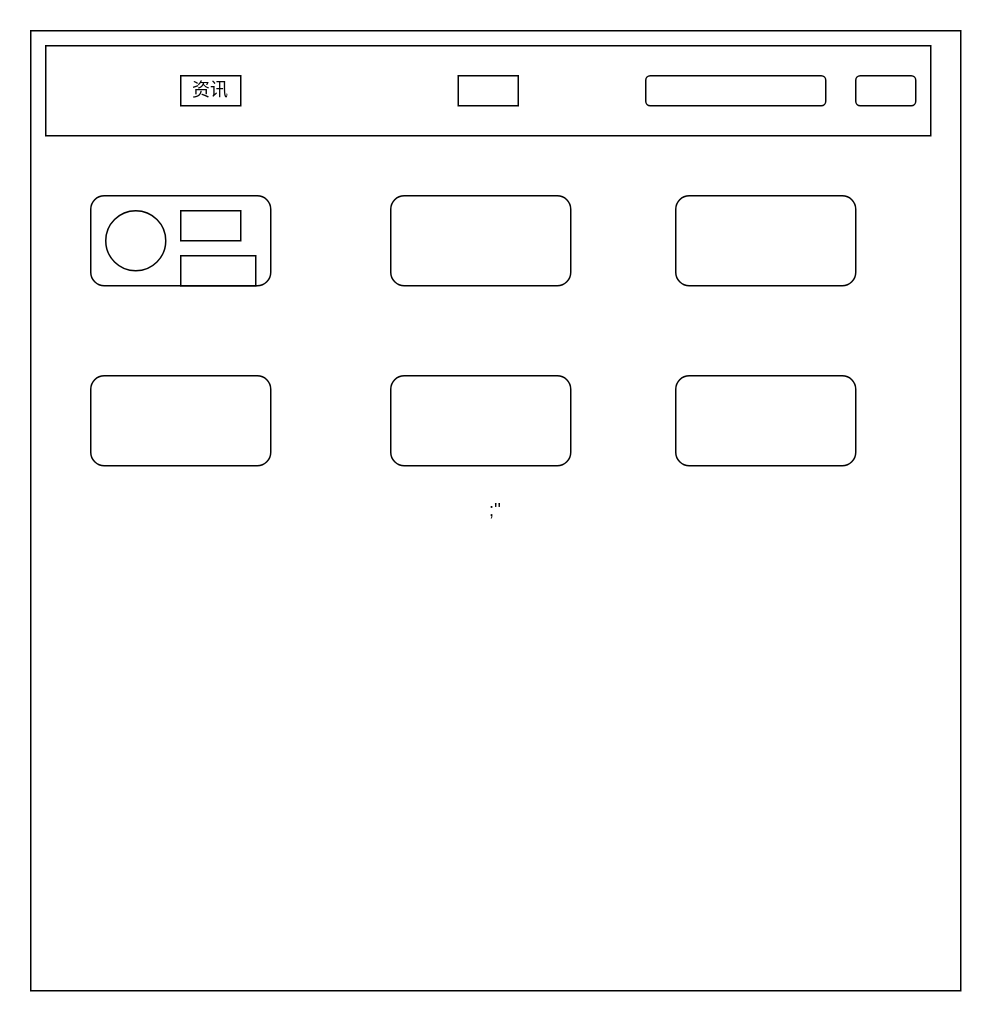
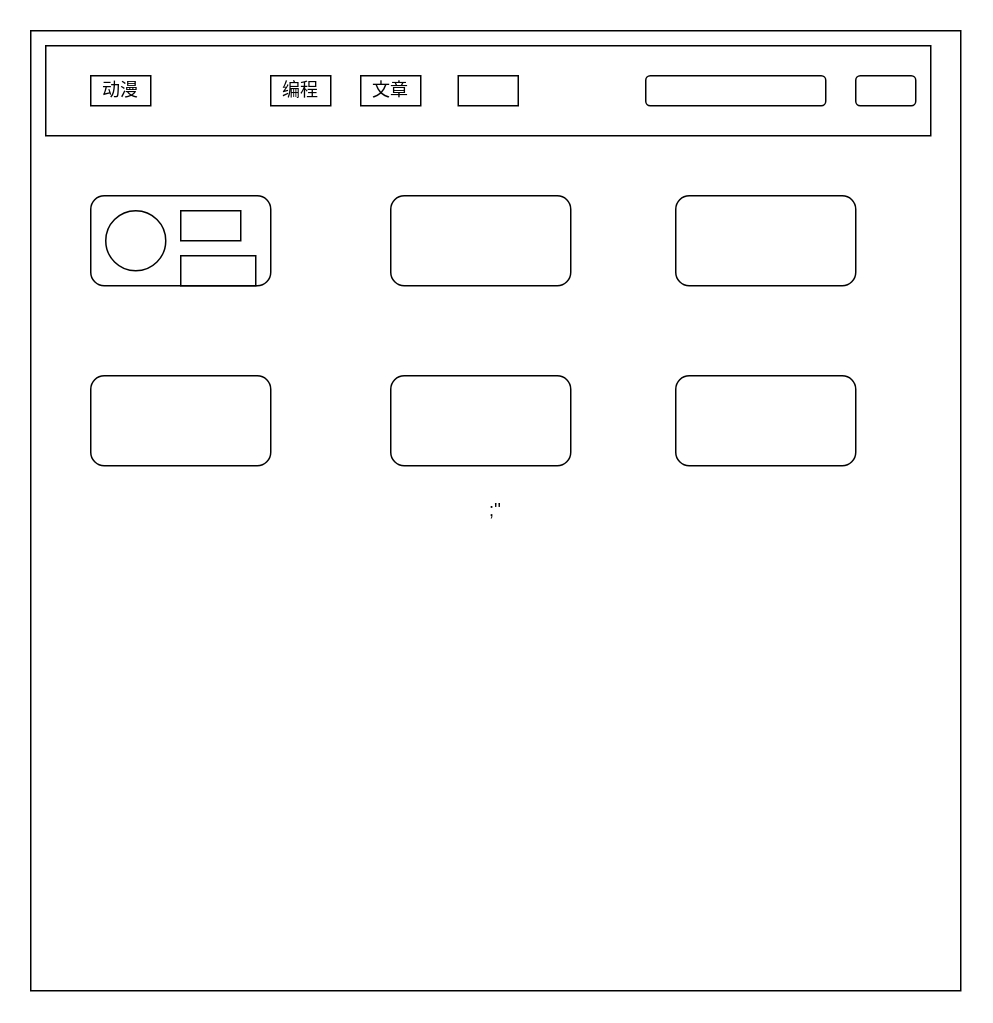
  <mxCell id="0" />
  <mxCell id="1" parent="0" />
  <mxCell id="2" value=";''" style="rounded=0;whiteSpace=wrap;html=1;" vertex="1" parent="1"><mxGeometry x="20" y="20" width="620" height="640" as="geometry" /></mxCell>
  <mxCell id="3" value="" style="rounded=1;whiteSpace=wrap;html=1;" vertex="1" parent="1"><mxGeometry x="60" y="130" width="120" height="60" as="geometry" /></mxCell>
  <mxCell id="4" value="" style="rounded=1;whiteSpace=wrap;html=1;" vertex="1" parent="1"><mxGeometry x="260" y="130" width="120" height="60" as="geometry" /></mxCell>
  <mxCell id="5" value="" style="rounded=1;whiteSpace=wrap;html=1;" vertex="1" parent="1"><mxGeometry x="450" y="130" width="120" height="60" as="geometry" /></mxCell>
  <mxCell id="6" value="" style="rounded=1;whiteSpace=wrap;html=1;" vertex="1" parent="1"><mxGeometry x="60" y="250" width="120" height="60" as="geometry" /></mxCell>
  <mxCell id="7" value="" style="rounded=1;whiteSpace=wrap;html=1;" vertex="1" parent="1"><mxGeometry x="260" y="250" width="120" height="60" as="geometry" /></mxCell>
  <mxCell id="8" value="" style="rounded=1;whiteSpace=wrap;html=1;" vertex="1" parent="1"><mxGeometry x="450" y="250" width="120" height="60" as="geometry" /></mxCell>
  <mxCell id="9" value="" style="rounded=0;whiteSpace=wrap;html=1;" vertex="1" parent="1"><mxGeometry x="30" y="30" width="590" height="60" as="geometry" /></mxCell>
  <mxCell id="10" value="" style="rounded=1;whiteSpace=wrap;html=1;" vertex="1" parent="1"><mxGeometry x="430" y="50" width="120" height="20" as="geometry" /></mxCell>
  <mxCell id="11" value="" style="rounded=1;whiteSpace=wrap;html=1;" vertex="1" parent="1"><mxGeometry x="570" y="50" width="40" height="20" as="geometry" /></mxCell>
- <mxCell id="13" value="资讯" style="rounded=0;whiteSpace=wrap;html=1;" vertex="1" parent="1"><mxGeometry x="120" y="50" width="40" height="20" as="geometry" /></mxCell>
+ <mxCell id="12" value="动漫" style="rounded=0;whiteSpace=wrap;html=1;" vertex="1" parent="1"><mxGeometry x="60" y="50" width="40" height="20" as="geometry" /></mxCell>
+ <mxCell id="14" value="编程" style="rounded=0;whiteSpace=wrap;html=1;" vertex="1" parent="1"><mxGeometry x="180" y="50" width="40" height="20" as="geometry" /></mxCell>
+ <mxCell id="15" value="文章" style="rounded=0;whiteSpace=wrap;html=1;" vertex="1" parent="1"><mxGeometry x="240" y="50" width="40" height="20" as="geometry" /></mxCell>
  <mxCell id="16" value="" style="rounded=0;whiteSpace=wrap;html=1;" vertex="1" parent="1"><mxGeometry x="305" y="50" width="40" height="20" as="geometry" /></mxCell>
  <mxCell id="17" style="edgeStyle=orthogonalEdgeStyle;rounded=0;orthogonalLoop=1;jettySize=auto;html=1;exitX=0.5;exitY=1;exitDx=0;exitDy=0;" edge="1" parent="1" source="16" target="16"><mxGeometry relative="1" as="geometry" /></mxCell>
  <mxCell id="18" value="" style="ellipse;whiteSpace=wrap;html=1;aspect=fixed;" vertex="1" parent="1"><mxGeometry x="70" y="140" width="40" height="40" as="geometry" /></mxCell>
  <mxCell id="19" value="" style="rounded=0;whiteSpace=wrap;html=1;" vertex="1" parent="1"><mxGeometry x="120" y="140" width="40" height="20" as="geometry" /></mxCell>
  <mxCell id="20" value="" style="rounded=0;whiteSpace=wrap;html=1;" vertex="1" parent="1"><mxGeometry x="120" y="170" width="50" height="20" as="geometry" /></mxCell>
